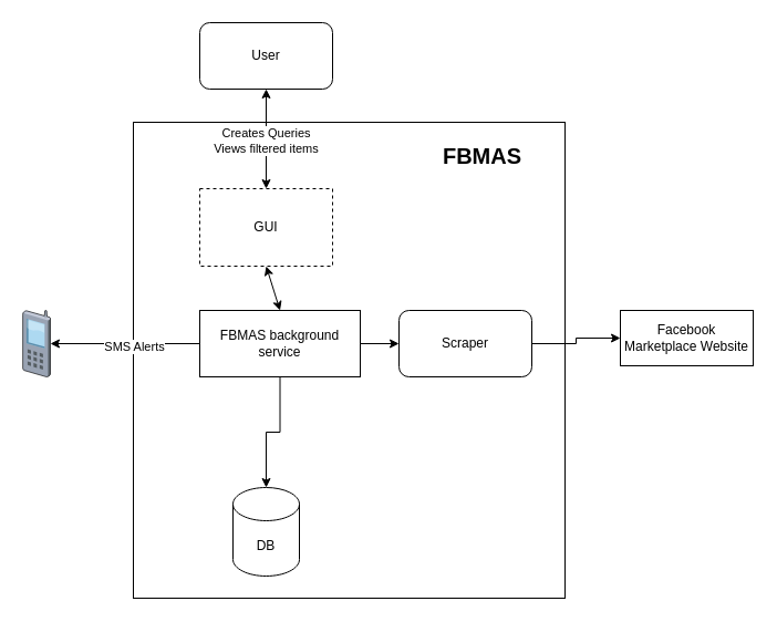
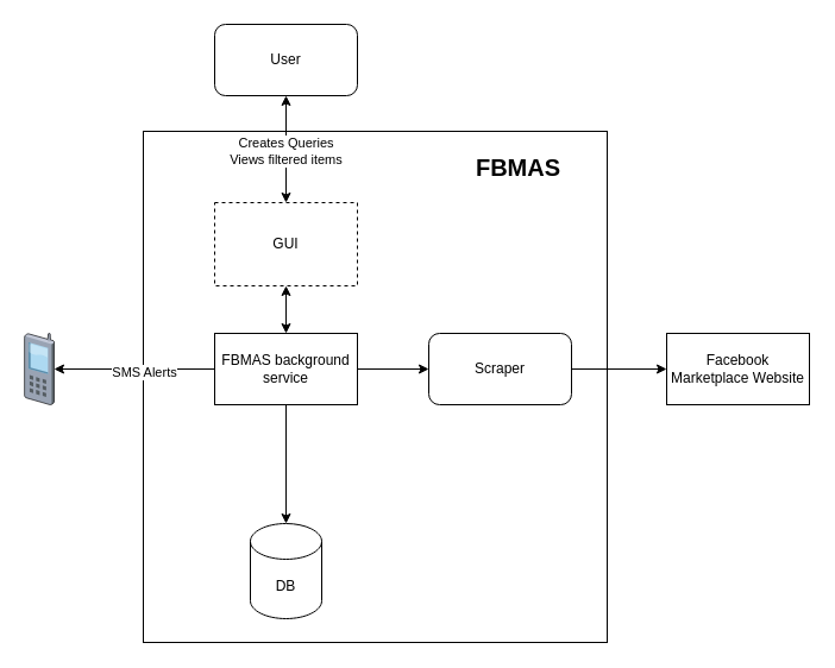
  <mxCell id="0" />
  <mxCell id="1" parent="0" />
  <mxCell id="2" value="" style="rounded=0;whiteSpace=wrap;html=1;" vertex="1" parent="1"><mxGeometry x="120" y="110" width="390" height="430" as="geometry" /></mxCell>
  <mxCell id="3" style="edgeStyle=orthogonalEdgeStyle;rounded=0;orthogonalLoop=1;jettySize=auto;html=1;entryX=0;entryY=0.5;entryDx=0;entryDy=0;" edge="1" parent="1" source="4" target="5"><mxGeometry relative="1" as="geometry" /></mxCell>
  <mxCell id="4" value="Scraper" style="whiteSpace=wrap;html=1;rounded=1;" vertex="1" parent="1"><mxGeometry x="360" y="280" width="120" height="60" as="geometry" /></mxCell>
- <mxCell id="5" value="Facebook Marketplace Website" style="rounded=0;whiteSpace=wrap;html=1;" vertex="1" parent="1"><mxGeometry x="560" y="280" width="120" height="50" as="geometry" /></mxCell>
+ <mxCell id="5" value="Facebook Marketplace Website" style="rounded=0;whiteSpace=wrap;html=1;" vertex="1" parent="1"><mxGeometry x="560" y="280" width="120" height="60" as="geometry" /></mxCell>
  <mxCell id="6" style="edgeStyle=orthogonalEdgeStyle;rounded=0;orthogonalLoop=1;jettySize=auto;html=1;entryX=0;entryY=0.5;entryDx=0;entryDy=0;" edge="1" parent="1" source="7" target="4"><mxGeometry relative="1" as="geometry" /></mxCell>
- <mxCell id="7" value="FBMAS background service" style="rounded=0;whiteSpace=wrap;html=1;" vertex="1" parent="1"><mxGeometry x="180" y="280" width="145" height="60" as="geometry" /></mxCell>
+ <mxCell id="7" value="FBMAS background service" style="rounded=0;whiteSpace=wrap;html=1;" vertex="1" parent="1"><mxGeometry x="180" y="280" width="120" height="60" as="geometry" /></mxCell>
  <mxCell id="8" value="DB" style="shape=cylinder3;whiteSpace=wrap;html=1;boundedLbl=1;backgroundOutline=1;size=15;" vertex="1" parent="1"><mxGeometry x="210" y="440" width="60" height="80" as="geometry" /></mxCell>
  <mxCell id="9" style="edgeStyle=orthogonalEdgeStyle;rounded=0;orthogonalLoop=1;jettySize=auto;html=1;entryX=0.5;entryY=0;entryDx=0;entryDy=0;entryPerimeter=0;" edge="1" parent="1" source="7" target="8"><mxGeometry relative="1" as="geometry" /></mxCell>
  <mxCell id="10" value="GUI" style="rounded=0;whiteSpace=wrap;html=1;dashed=1;" vertex="1" parent="1"><mxGeometry x="180" y="170" width="120" height="70" as="geometry" /></mxCell>
  <mxCell id="11" value="" style="endArrow=classic;startArrow=classic;html=1;rounded=0;entryX=0.5;entryY=1;entryDx=0;entryDy=0;exitX=0.5;exitY=0;exitDx=0;exitDy=0;" edge="1" parent="1" source="7" target="10"><mxGeometry width="50" height="50" relative="1" as="geometry"><mxPoint x="280" y="260" as="sourcePoint" /><mxPoint x="330" y="210" as="targetPoint" /></mxGeometry></mxCell>
  <mxCell id="12" value="" style="verticalLabelPosition=bottom;sketch=0;aspect=fixed;html=1;verticalAlign=top;strokeColor=none;align=center;outlineConnect=0;shape=mxgraph.citrix.cell_phone;" vertex="1" parent="1"><mxGeometry x="20" y="280" width="25" height="60" as="geometry" /></mxCell>
  <mxCell id="13" value="User" style="whiteSpace=wrap;html=1;rounded=1;" vertex="1" parent="1"><mxGeometry x="180" y="20" width="120" height="60" as="geometry" /></mxCell>
  <mxCell id="14" value="" style="endArrow=classic;startArrow=classic;html=1;rounded=0;entryX=0.5;entryY=1;entryDx=0;entryDy=0;exitX=0.5;exitY=0;exitDx=0;exitDy=0;" edge="1" parent="1" source="10" target="13"><mxGeometry width="50" height="50" relative="1" as="geometry"><mxPoint x="280" y="210" as="sourcePoint" /><mxPoint x="330" y="160" as="targetPoint" /></mxGeometry></mxCell>
  <mxCell id="15" value="Creates Queries&lt;div&gt;Views filtered items&lt;/div&gt;" style="edgeLabel;html=1;align=center;verticalAlign=middle;resizable=0;points=[];fontStyle=0" vertex="1" connectable="0" parent="14"><mxGeometry x="-0.033" y="1" relative="1" as="geometry"><mxPoint as="offset" /></mxGeometry></mxCell>
  <mxCell id="16" value="" style="endArrow=classic;html=1;rounded=0;exitX=0;exitY=0.5;exitDx=0;exitDy=0;" edge="1" parent="1" source="7" target="12"><mxGeometry width="50" height="50" relative="1" as="geometry"><mxPoint x="170" y="300" as="sourcePoint" /><mxPoint x="-7" y="300" as="targetPoint" /></mxGeometry></mxCell>
  <mxCell id="17" value="SMS Alerts" style="edgeLabel;html=1;align=center;verticalAlign=middle;resizable=0;points=[];" vertex="1" connectable="0" parent="16"><mxGeometry x="-0.111" y="2" relative="1" as="geometry"><mxPoint as="offset" /></mxGeometry></mxCell>
  <mxCell id="18" value="&lt;b&gt;&lt;font style=&quot;font-size: 20px;&quot;&gt;FBMAS&lt;/font&gt;&lt;/b&gt;" style="text;html=1;align=center;verticalAlign=middle;resizable=0;points=[];autosize=1;strokeColor=none;fillColor=none;" vertex="1" parent="1"><mxGeometry x="390" y="120" width="90" height="40" as="geometry" /></mxCell>
